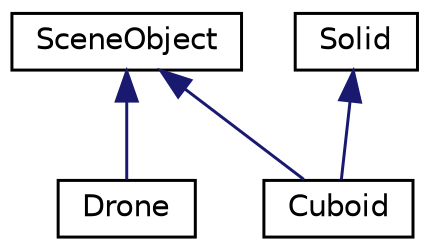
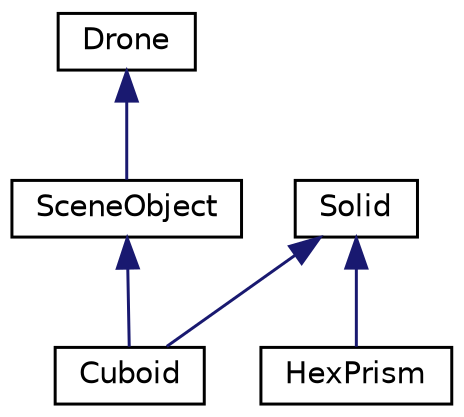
  digraph {
    node [color=black fillcolor=white fontname=Helvetica fontsize=10 shape=record style=filled]
    edge [color=midnightblue dir=back fontname=Helvetica fontsize=10 labelfontname=Helvetica labelfontsize=10 style=solid]
    n1 [height=0.2 label=Drone width=0.4]
+   n2 [height=0.2 label=HexPrism width=0.4]
    n3 [height=0.2 label=Solid width=0.4]
    n4 [height=0.2 label=Cuboid width=0.4]
    n5 [height=0.2 label=SceneObject width=0.4]
+   n3 -> n2
    n3 -> n4
-   n5 -> n1
+   n1 -> n5
    n5 -> n4
  }
